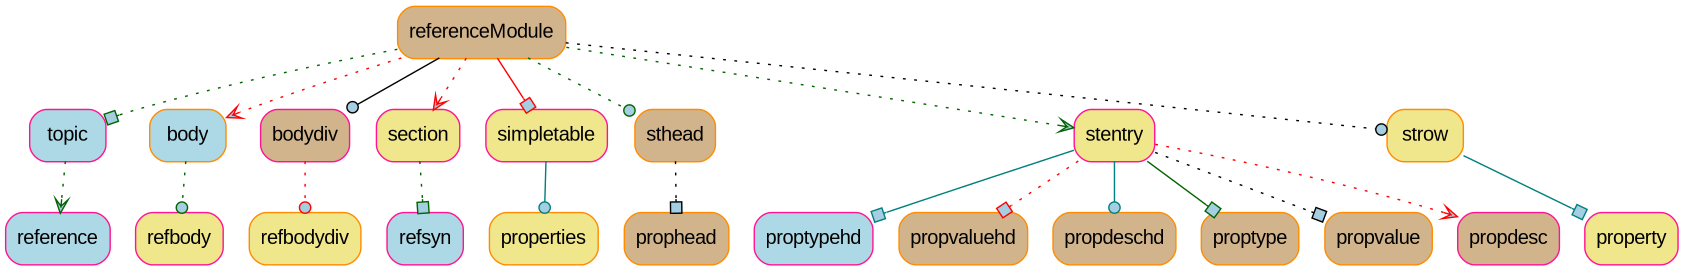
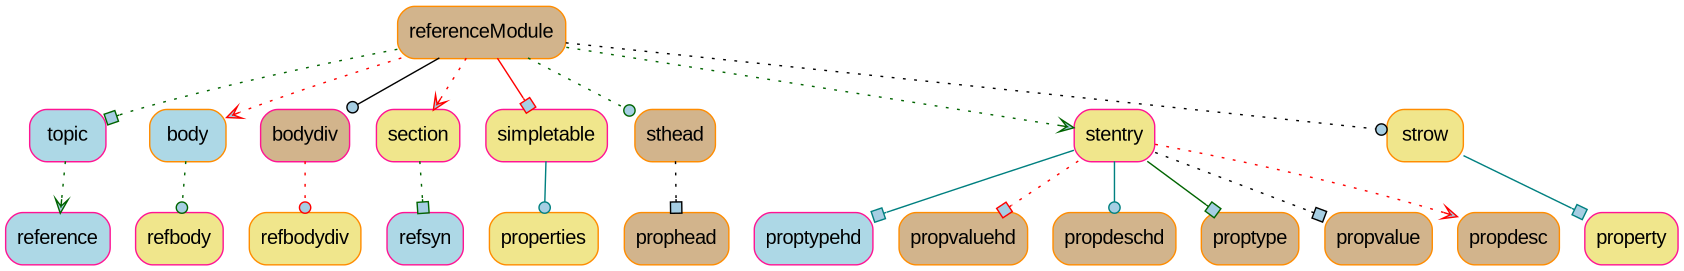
  strict digraph {
    node [color=darkorange fillcolor=tan fontname=Arial shape=Mrecord style=filled]
    edge [arrowhead=box color=darkgreen fillcolor="#a6cee3" style=dotted]
    n1 [label=referenceModule]
    n2 [color=deeppink fillcolor=lightblue label=topic]
    n3 [fillcolor=lightblue label=body]
    n4 [color=deeppink label=bodydiv]
    n5 [color=deeppink fillcolor=khaki label=section]
    n6 [color=deeppink fillcolor=khaki label=simpletable]
    n7 [label=sthead]
    n8 [color=deeppink fillcolor=khaki label=stentry]
    n9 [fillcolor=khaki label=strow]
    n10 [color=deeppink fillcolor=lightblue label=reference]
    n11 [color=deeppink fillcolor=khaki label=refbody]
    n12 [fillcolor=khaki label=refbodydiv]
    n13 [color=deeppink fillcolor=lightblue label=refsyn]
    n14 [fillcolor=khaki label=properties]
    n15 [label=prophead]
    n16 [color=deeppink fillcolor=lightblue label=proptypehd]
    n17 [label=propvaluehd]
    n18 [label=propdeschd]
    n19 [label=proptype]
    n20 [label=propvalue]
-   n21 [color=deeppink label=propdesc]
+   n21 [label=propdesc]
    n22 [color=deeppink fillcolor=khaki label=property]
    n1 -> n2
    n1 -> n3 [arrowhead=vee color=red]
    n1 -> n4 [arrowhead=dot color=black style=solid]
    n1 -> n5 [arrowhead=vee color=red]
    n1 -> n6 [color=red style=solid]
    n1 -> n7 [arrowhead=dot]
    n1 -> n8 [arrowhead=vee]
    n1 -> n9 [arrowhead=dot color=black]
    n2 -> n10 [arrowhead=vee]
    n3 -> n11 [arrowhead=dot]
    n4 -> n12 [arrowhead=dot color=red]
    n5 -> n13
    n6 -> n14 [arrowhead=dot color=teal style=solid]
    n7 -> n15 [color=black]
    n8 -> n16 [color=teal style=solid]
    n8 -> n17 [color=red]
    n8 -> n18 [arrowhead=dot color=teal style=solid]
    n8 -> n19 [style=solid]
    n8 -> n20 [color=black]
    n8 -> n21 [arrowhead=vee color=red]
    n9 -> n22 [color=teal style=solid]
  }
